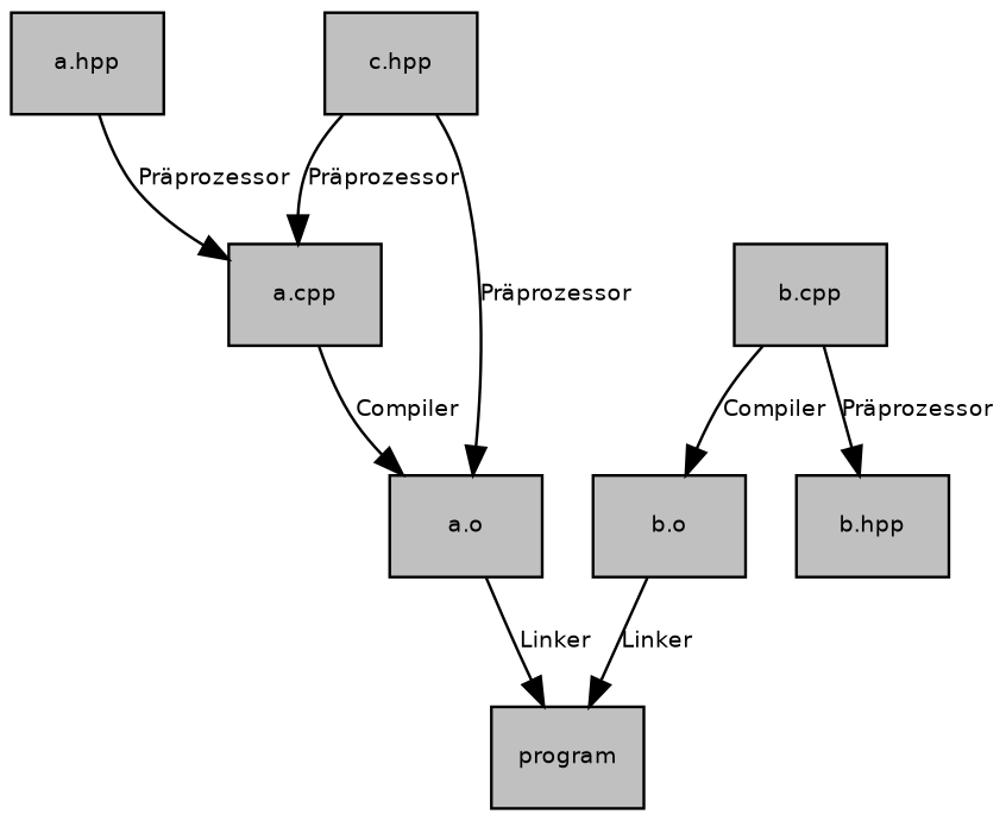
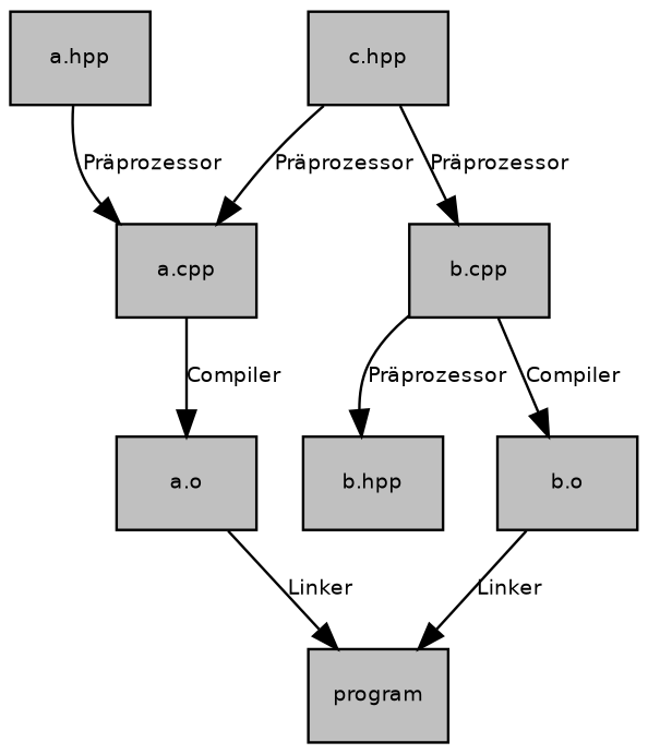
  digraph {
    fontname=Helvetica
    fontsize=8
    node [fillcolor=gray fontname=Helvetica fontsize=8 shape=record style=filled]
    edge [arrowhead=normal fontname=Helvetica fontsize=8]
    n1 [label="a.hpp"]
    n2 [label="a.cpp"]
    n3 [label="a.o"]
    n4 [label="b.hpp"]
    n5 [label="b.cpp"]
    n6 [label="b.o"]
    n7 [label="c.hpp"]
    n8 [label=program]
    n1 -> n2 [label="Präprozessor"]
    n2 -> n3 [label=Compiler]
    n3 -> n8 [label=Linker]
    n5 -> n4 [label="Präprozessor"]
    n5 -> n6 [label=Compiler]
    n6 -> n8 [label=Linker]
    n7 -> n2 [label="Präprozessor"]
-   n7 -> n3 [label="Präprozessor"]
+   n7 -> n5 [label="Präprozessor"]
  }
